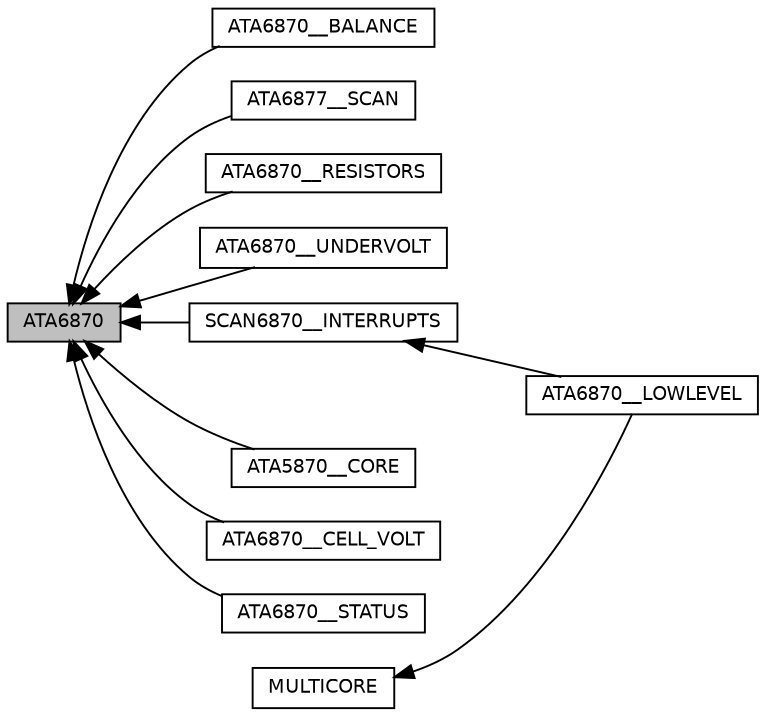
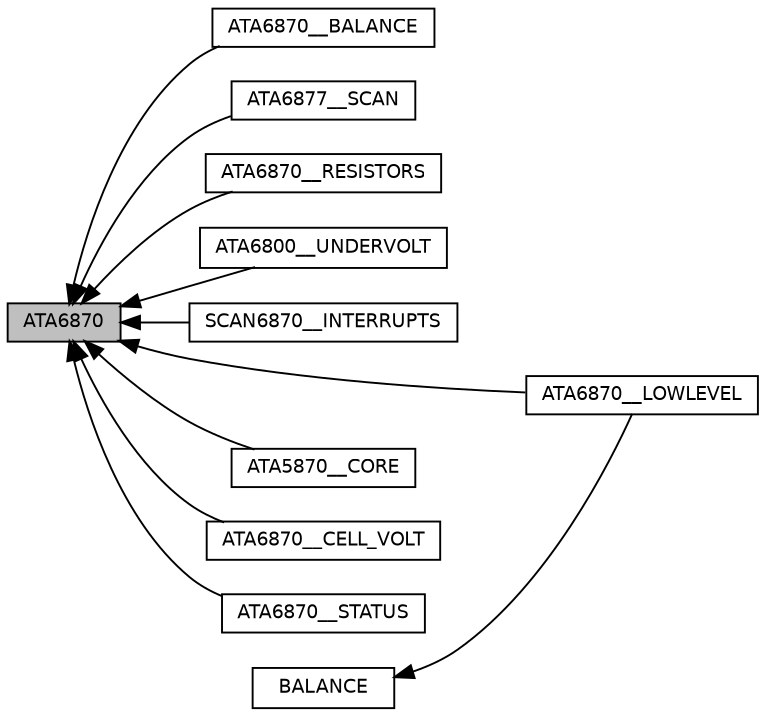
  digraph {
    rankdir=LR
    node [color=black fillcolor=white fontname=Helvetica fontsize=10 shape=record style=filled]
    edge [dir=back fontname=Helvetica fontsize=10 labelfontname=Helvetica labelfontsize=10 shape=plaintext style=solid]
    n1 [height=0.2 label=ATA6870__BALANCE width=0.4]
    n2 [height=0.2 label=ATA6877__SCAN width=0.4]
    n3 [height=0.2 label=ATA6870__RESISTORS width=0.4]
    n4 [fillcolor=grey75 fontcolor=black height=0.2 label=ATA6870 width=0.4]
-   n5 [height=0.2 label=ATA6870__UNDERVOLT width=0.4]
+   n5 [height=0.2 label=ATA6800__UNDERVOLT width=0.4]
    n6 [height=0.2 label=SCAN6870__INTERRUPTS width=0.4]
    n7 [height=0.2 label=ATA6870__LOWLEVEL width=0.4]
    n8 [height=0.2 label=ATA5870__CORE width=0.4]
    n9 [height=0.2 label=ATA6870__CELL_VOLT width=0.4]
    n10 [height=0.2 label=ATA6870__STATUS width=0.4]
-   n11 [height=0.2 label=MULTICORE width=0.4]
+   n11 [height=0.2 label=BALANCE width=0.4]
    n4 -> n1
    n4 -> n2
    n4 -> n3
    n4 -> n5
    n4 -> n6
-   n6 -> n7
+   n4 -> n7
    n4 -> n8
    n4 -> n9
    n4 -> n10
    n11 -> n7
  }
